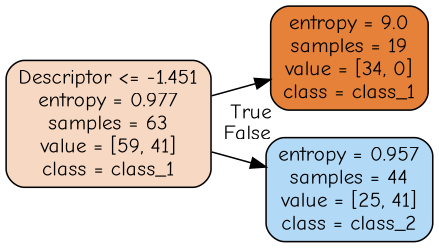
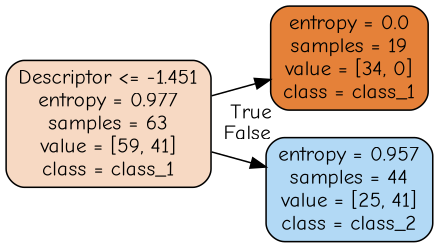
  digraph {
    rankdir=LR
    fontname="Comic Neue"
    node [color=black fontname="Comic Neue" shape=box style="filled, rounded"]
    edge [fontname="Comic Neue" labeldistance=2.5]
    n1 [fillcolor="#f7d9c3" label="Descriptor <= -1.451\nentropy = 0.977\nsamples = 63\nvalue = [59, 41]\nclass = class_1"]
-   n2 [fillcolor="#e58139" label="entropy = 9.0\nsamples = 19\nvalue = [34, 0]\nclass = class_1"]
+   n2 [fillcolor="#e58139" label="entropy = 0.0\nsamples = 19\nvalue = [34, 0]\nclass = class_1"]
    n3 [fillcolor="#b2d9f5" label="entropy = 0.957\nsamples = 44\nvalue = [25, 41]\nclass = class_2"]
    n1 -> n2 [headlabel=True labelangle=45]
    n1 -> n3 [headlabel=False labelangle=-45]
  }
